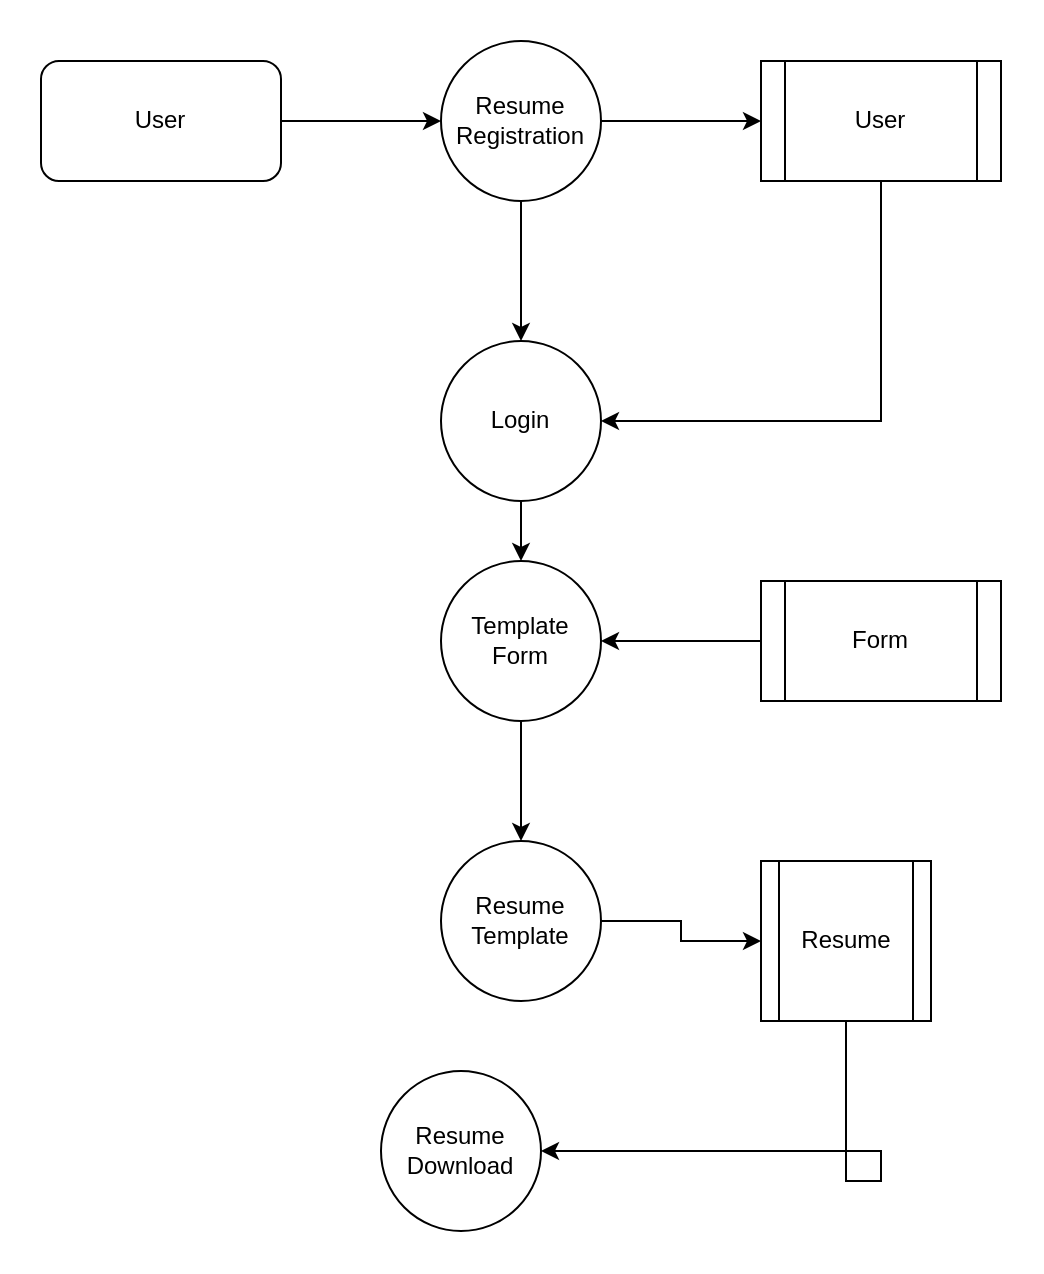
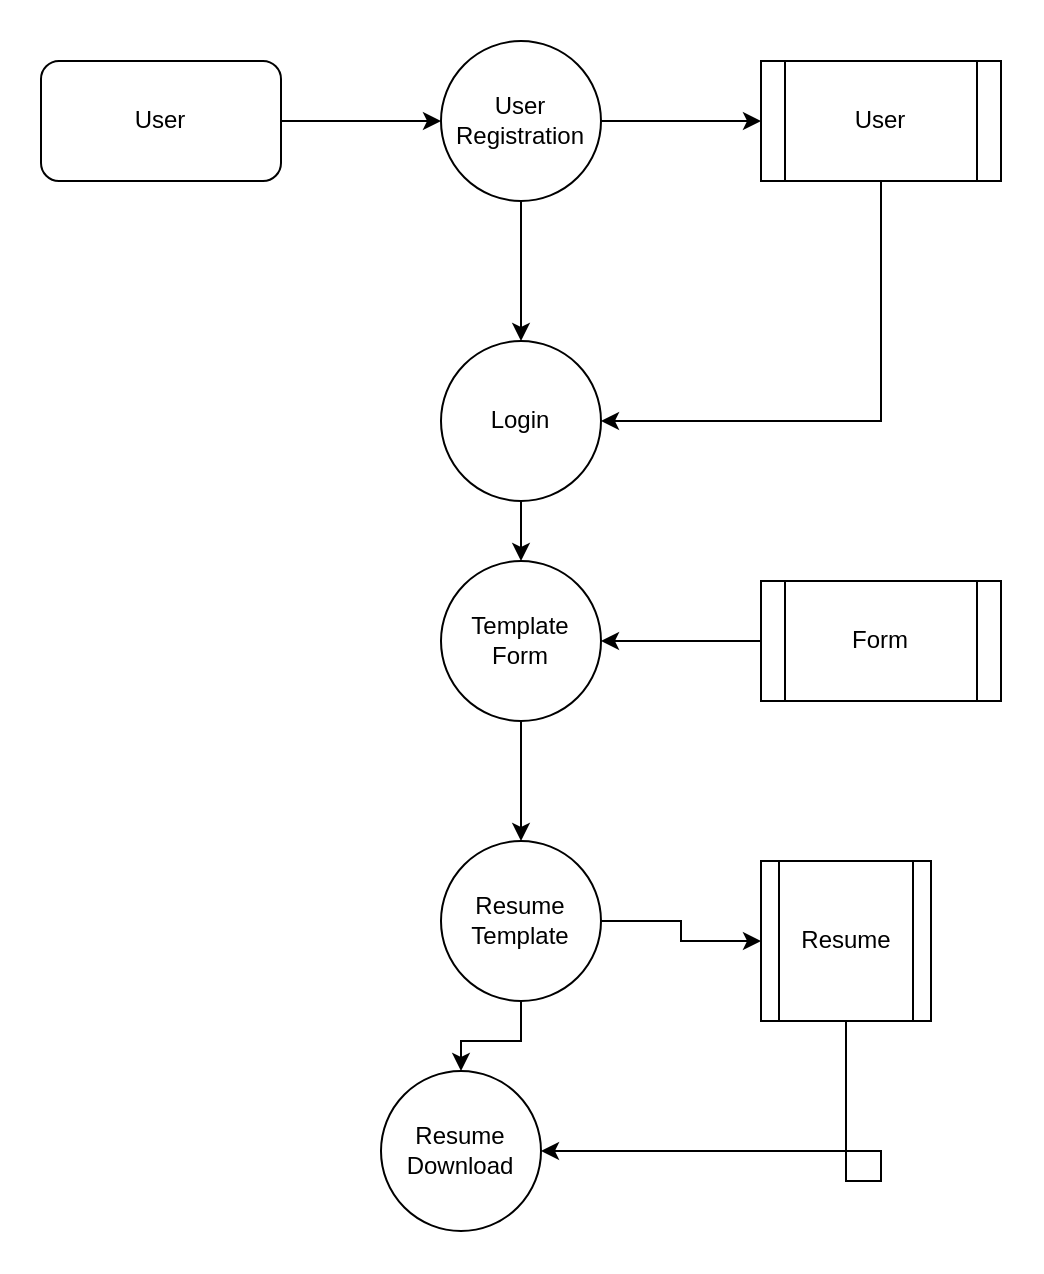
  <mxCell id="0" />
  <mxCell id="1" parent="0" />
  <mxCell id="2" value="" style="edgeStyle=orthogonalEdgeStyle;rounded=0;orthogonalLoop=1;jettySize=auto;html=1;" edge="1" parent="1" source="3" target="6"><mxGeometry relative="1" as="geometry" /></mxCell>
  <mxCell id="3" value="User" style="rounded=1;whiteSpace=wrap;html=1;" vertex="1" parent="1"><mxGeometry x="20" y="30" width="120" height="60" as="geometry" /></mxCell>
  <mxCell id="4" value="" style="edgeStyle=orthogonalEdgeStyle;rounded=0;orthogonalLoop=1;jettySize=auto;html=1;" edge="1" parent="1" source="6" target="8"><mxGeometry relative="1" as="geometry" /></mxCell>
  <mxCell id="5" value="" style="edgeStyle=orthogonalEdgeStyle;rounded=0;orthogonalLoop=1;jettySize=auto;html=1;" edge="1" parent="1" source="6" target="10"><mxGeometry relative="1" as="geometry" /></mxCell>
- <mxCell id="6" value="Resume Registration" style="ellipse;whiteSpace=wrap;html=1;aspect=fixed;" vertex="1" parent="1"><mxGeometry x="220" y="20" width="80" height="80" as="geometry" /></mxCell>
+ <mxCell id="6" value="User Registration" style="ellipse;whiteSpace=wrap;html=1;aspect=fixed;" vertex="1" parent="1"><mxGeometry x="220" y="20" width="80" height="80" as="geometry" /></mxCell>
  <mxCell id="7" style="edgeStyle=orthogonalEdgeStyle;rounded=0;orthogonalLoop=1;jettySize=auto;html=1;exitX=0.5;exitY=1;exitDx=0;exitDy=0;entryX=1;entryY=0.5;entryDx=0;entryDy=0;" edge="1" parent="1" source="8" target="10"><mxGeometry relative="1" as="geometry" /></mxCell>
  <mxCell id="8" value="User" style="shape=process;whiteSpace=wrap;html=1;backgroundOutline=1;" vertex="1" parent="1"><mxGeometry x="380" y="30" width="120" height="60" as="geometry" /></mxCell>
  <mxCell id="9" value="" style="edgeStyle=orthogonalEdgeStyle;rounded=0;orthogonalLoop=1;jettySize=auto;html=1;" edge="1" parent="1" source="10" target="12"><mxGeometry relative="1" as="geometry" /></mxCell>
  <mxCell id="10" value="Login" style="ellipse;whiteSpace=wrap;html=1;aspect=fixed;" vertex="1" parent="1"><mxGeometry x="220" y="170" width="80" height="80" as="geometry" /></mxCell>
  <mxCell id="11" value="" style="edgeStyle=orthogonalEdgeStyle;rounded=0;orthogonalLoop=1;jettySize=auto;html=1;" edge="1" parent="1" source="12" target="17"><mxGeometry relative="1" as="geometry" /></mxCell>
  <mxCell id="12" value="Template Form" style="ellipse;whiteSpace=wrap;html=1;aspect=fixed;" vertex="1" parent="1"><mxGeometry x="220" y="280" width="80" height="80" as="geometry" /></mxCell>
  <mxCell id="13" value="" style="edgeStyle=orthogonalEdgeStyle;rounded=0;orthogonalLoop=1;jettySize=auto;html=1;" edge="1" parent="1" source="14" target="12"><mxGeometry relative="1" as="geometry" /></mxCell>
  <mxCell id="14" value="Form" style="shape=process;whiteSpace=wrap;html=1;backgroundOutline=1;" vertex="1" parent="1"><mxGeometry x="380" y="290" width="120" height="60" as="geometry" /></mxCell>
  <mxCell id="15" value="" style="edgeStyle=orthogonalEdgeStyle;rounded=0;orthogonalLoop=1;jettySize=auto;html=1;" edge="1" parent="1" source="17" target="19"><mxGeometry relative="1" as="geometry" /></mxCell>
+ <mxCell id="16" value="" style="edgeStyle=orthogonalEdgeStyle;rounded=0;orthogonalLoop=1;jettySize=auto;html=1;" edge="1" parent="1" source="17" target="20"><mxGeometry relative="1" as="geometry" /></mxCell>
  <mxCell id="17" value="Resume Template" style="ellipse;whiteSpace=wrap;html=1;aspect=fixed;" vertex="1" parent="1"><mxGeometry x="220" y="420" width="80" height="80" as="geometry" /></mxCell>
  <mxCell id="18" style="edgeStyle=orthogonalEdgeStyle;rounded=0;orthogonalLoop=1;jettySize=auto;html=1;exitX=0.5;exitY=1;exitDx=0;exitDy=0;entryX=1;entryY=0.5;entryDx=0;entryDy=0;" edge="1" parent="1" source="19" target="20"><mxGeometry relative="1" as="geometry"><Array as="points"><mxPoint x="440" y="590" /></Array></mxGeometry></mxCell>
  <mxCell id="19" value="Resume" style="shape=process;whiteSpace=wrap;html=1;backgroundOutline=1;" vertex="1" parent="1"><mxGeometry x="380" y="430" width="85" height="80" as="geometry" /></mxCell>
  <mxCell id="20" value="Resume Download" style="ellipse;whiteSpace=wrap;html=1;aspect=fixed;" vertex="1" parent="1"><mxGeometry x="190" y="535" width="80" height="80" as="geometry" /></mxCell>
